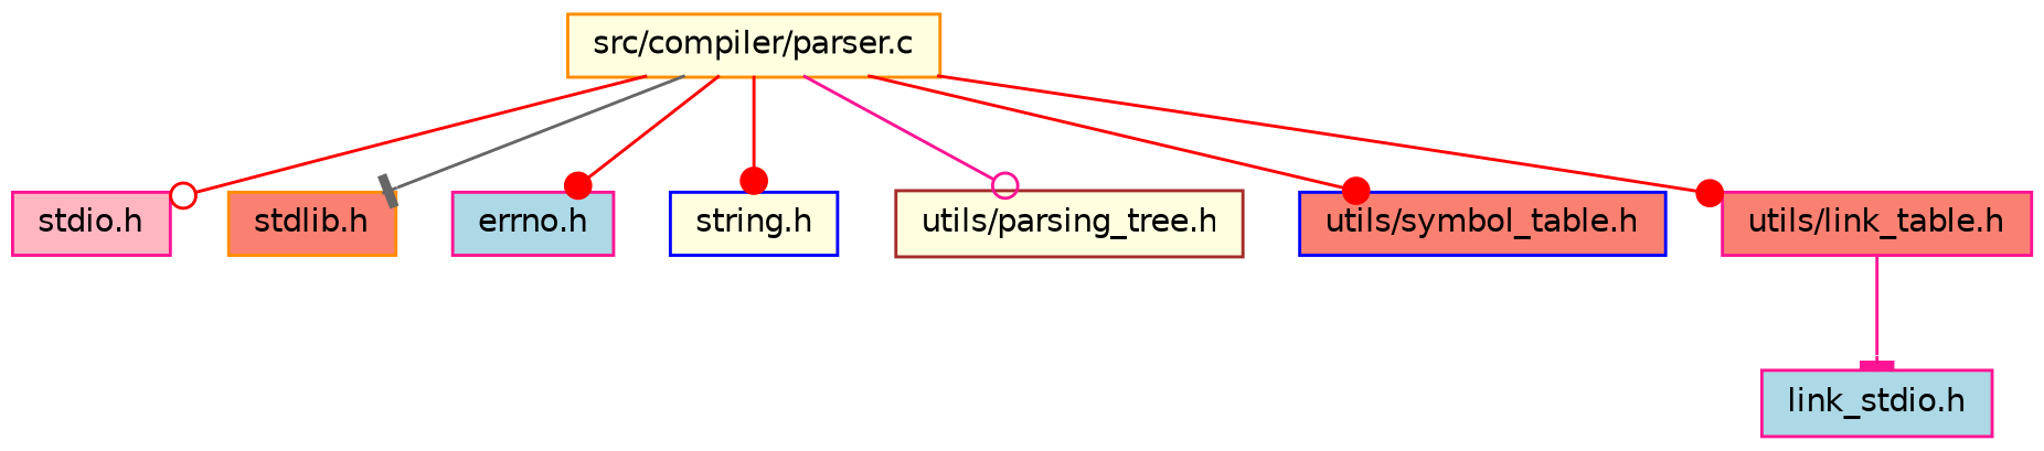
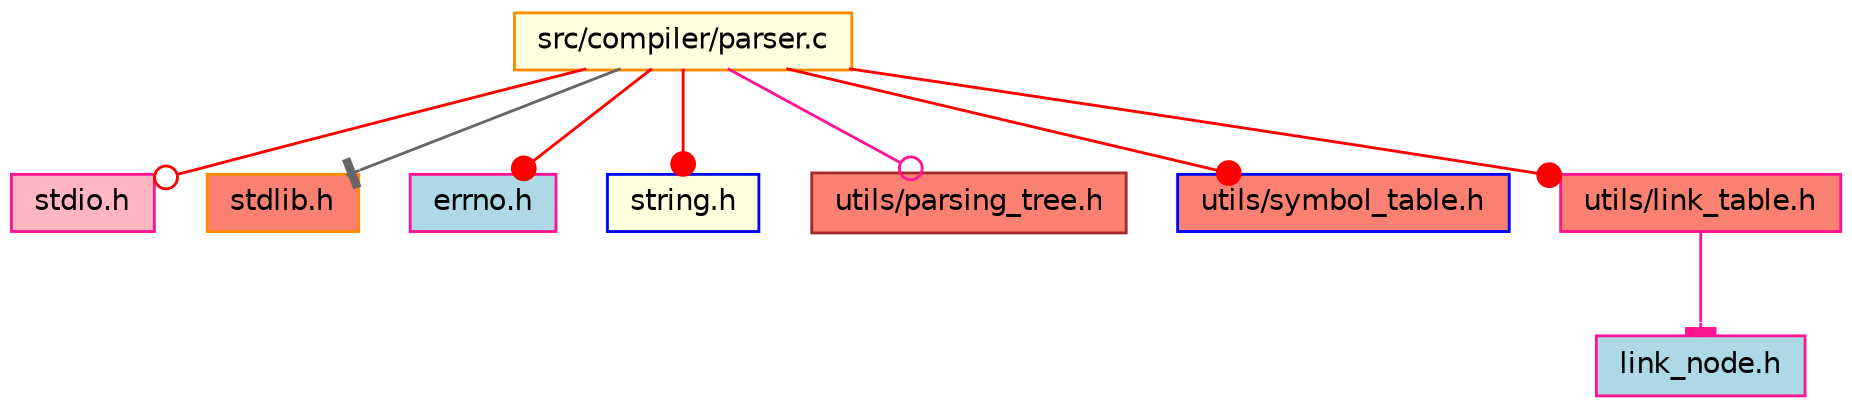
  digraph {
    node [color=deeppink fillcolor=salmon fontname=Helvetica fontsize=10 shape=record style=filled]
    edge [arrowhead=dot color=red fontname=Helvetica fontsize=10 labelfontname=Helvetica labelfontsize=10 style=solid]
    n1 [color=darkorange fillcolor=lightyellow fontcolor=black height=0.2 label="src/compiler/parser.c" width=0.4]
    n2 [fillcolor=lightpink height=0.2 label="stdio.h" width=0.4]
    n3 [color=darkorange height=0.2 label="stdlib.h" width=0.4]
    n4 [fillcolor=lightblue height=0.2 label="errno.h" width=0.4]
    n5 [color=blue fillcolor=lightyellow height=0.2 label="string.h" width=0.4]
-   n6 [color=brown fillcolor=lightyellow height=0.2 label="utils/parsing_tree.h" width=0.4]
+   n6 [color=brown height=0.2 label="utils/parsing_tree.h" width=0.4]
    n7 [color=blue height=0.2 label="utils/symbol_table.h" width=0.4]
    n8 [height=0.2 label="utils/link_table.h" width=0.4]
-   n9 [fillcolor=lightblue height=0.2 label="link_stdio.h" width=0.4]
+   n9 [fillcolor=lightblue height=0.2 label="link_node.h" width=0.4]
    n1 -> n2 [arrowhead=odot]
    n1 -> n3 [arrowhead=tee color=gray40]
    n1 -> n4
    n1 -> n5
    n1 -> n6 [arrowhead=odot color=deeppink]
    n1 -> n7
    n1 -> n8
    n8 -> n9 [arrowhead=tee color=deeppink]
  }
